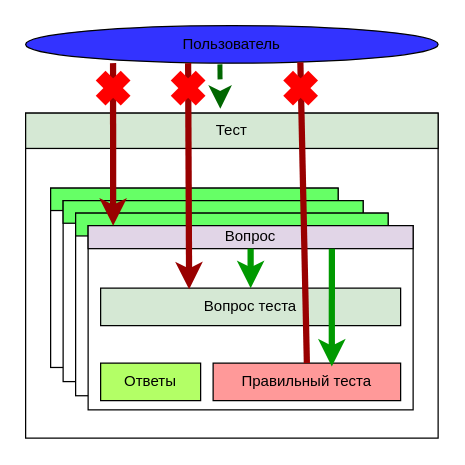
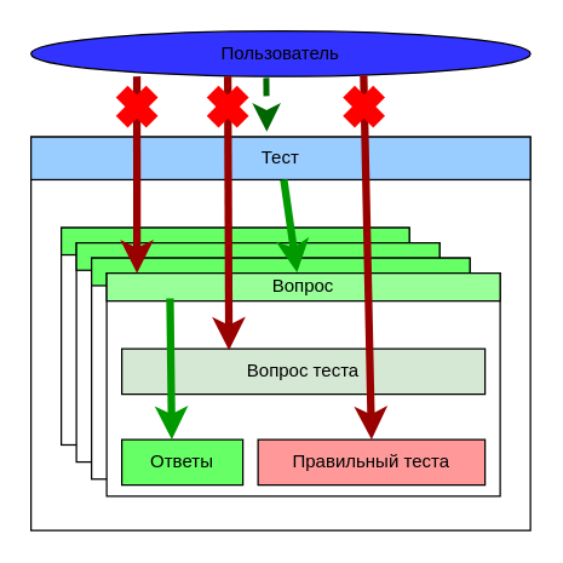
  <mxCell id="0" />
  <mxCell id="1" parent="0" />
  <mxCell id="2" value="Пользователь" style="ellipse;whiteSpace=wrap;html=1;fillColor=#3333FF;" vertex="1" parent="1"><mxGeometry x="20" y="20" width="330" height="30" as="geometry" /></mxCell>
  <mxCell id="3" value="" style="group;fillColor=#FFFFFF;" vertex="1" connectable="0" parent="1"><mxGeometry x="20" y="90" width="330" height="260" as="geometry" /></mxCell>
  <mxCell id="4" value="" style="rounded=0;whiteSpace=wrap;html=1;fillColor=#FFFFFF;" vertex="1" parent="3"><mxGeometry width="330" height="260" as="geometry" /></mxCell>
- <mxCell id="5" value="&lt;font color=&quot;#000000&quot;&gt;Тест&lt;/font&gt;" style="rounded=0;whiteSpace=wrap;html=1;fillColor=#d5e8d4;" vertex="1" parent="3"><mxGeometry width="330" height="28.261" as="geometry" /></mxCell>
+ <mxCell id="5" value="&lt;font color=&quot;#000000&quot;&gt;Тест&lt;/font&gt;" style="rounded=0;whiteSpace=wrap;html=1;fillColor=#99CCFF;" vertex="1" parent="3"><mxGeometry width="330" height="28.261" as="geometry" /></mxCell>
  <mxCell id="6" value="" style="group" vertex="1" connectable="0" parent="3"><mxGeometry x="20" y="60" width="230" height="143.48" as="geometry" /></mxCell>
  <mxCell id="7" value="" style="rounded=0;whiteSpace=wrap;html=1;" vertex="1" parent="6"><mxGeometry width="230.0" height="143.48" as="geometry" /></mxCell>
  <mxCell id="8" value="" style="rounded=0;whiteSpace=wrap;html=1;fillColor=#66FF66;" vertex="1" parent="6"><mxGeometry width="230.0" height="17.935" as="geometry" /></mxCell>
  <mxCell id="9" value="" style="group" vertex="1" connectable="0" parent="3"><mxGeometry x="30" y="70" width="240" height="144.78" as="geometry" /></mxCell>
  <mxCell id="10" value="" style="rounded=0;whiteSpace=wrap;html=1;" vertex="1" parent="9"><mxGeometry width="240" height="144.78" as="geometry" /></mxCell>
  <mxCell id="11" value="" style="rounded=0;whiteSpace=wrap;html=1;fillColor=#66FF66;" vertex="1" parent="9"><mxGeometry width="240" height="18.098" as="geometry" /></mxCell>
  <mxCell id="12" value="" style="group" vertex="1" connectable="0" parent="3"><mxGeometry x="40" y="80" width="270" height="157.39" as="geometry" /></mxCell>
  <mxCell id="13" value="" style="rounded=0;whiteSpace=wrap;html=1;" vertex="1" parent="12"><mxGeometry width="250" height="146.09" as="geometry" /></mxCell>
  <mxCell id="14" value="" style="rounded=0;whiteSpace=wrap;html=1;fillColor=#66FF66;" vertex="1" parent="12"><mxGeometry width="250" height="18.261" as="geometry" /></mxCell>
  <mxCell id="15" value="" style="group" vertex="1" connectable="0" parent="12"><mxGeometry x="10" y="10" width="260" height="147.39" as="geometry" /></mxCell>
  <mxCell id="16" value="" style="rounded=0;whiteSpace=wrap;html=1;" vertex="1" parent="15"><mxGeometry width="260" height="147.39" as="geometry" /></mxCell>
- <mxCell id="17" value="&lt;font color=&quot;#000000&quot;&gt;Вопрос&lt;/font&gt;" style="rounded=0;whiteSpace=wrap;html=1;fillColor=#e1d5e7;" vertex="1" parent="15"><mxGeometry width="260" height="18.424" as="geometry" /></mxCell>
+ <mxCell id="17" value="&lt;font color=&quot;#000000&quot;&gt;Вопрос&lt;/font&gt;" style="rounded=0;whiteSpace=wrap;html=1;fillColor=#99FF99;" vertex="1" parent="15"><mxGeometry width="260" height="18.424" as="geometry" /></mxCell>
  <mxCell id="18" value="&lt;font color=&quot;#000000&quot;&gt;Вопрос теста&lt;/font&gt;" style="rounded=0;whiteSpace=wrap;html=1;fillColor=#d5e8d4;" vertex="1" parent="15"><mxGeometry x="10" y="50" width="240" height="30" as="geometry" /></mxCell>
- <mxCell id="19" value="&lt;font color=&quot;#000000&quot;&gt;Ответы&lt;/font&gt;" style="rounded=0;whiteSpace=wrap;html=1;fillColor=#B3FF66;" vertex="1" parent="15"><mxGeometry x="10" y="110" width="80" height="30" as="geometry" /></mxCell>
+ <mxCell id="19" value="&lt;font color=&quot;#000000&quot;&gt;Ответы&lt;/font&gt;" style="rounded=0;whiteSpace=wrap;html=1;fillColor=#66ff66;" vertex="1" parent="15"><mxGeometry x="10" y="110" width="80" height="30" as="geometry" /></mxCell>
  <mxCell id="20" value="&lt;font color=&quot;#000000&quot;&gt;Правильный теста&lt;br&gt;&lt;/font&gt;" style="rounded=0;whiteSpace=wrap;html=1;fillColor=#FF9999;" vertex="1" parent="15"><mxGeometry x="100" y="110" width="150" height="30" as="geometry" /></mxCell>
- <mxCell id="21" value="" style="endArrow=classic;html=1;rounded=0;entryX=0.5;entryY=0;entryDx=0;entryDy=0;strokeWidth=5;strokeColor=#009900;" edge="1" parent="15" source="17" target="18"><mxGeometry width="50" height="50" relative="1" as="geometry"><mxPoint x="125.5" y="18" as="sourcePoint" /><mxPoint x="134.5" y="80" as="targetPoint" /></mxGeometry></mxCell>
- <mxCell id="23" value="" style="endArrow=classic;html=1;rounded=0;entryX=0.633;entryY=0.09;entryDx=0;entryDy=0;strokeWidth=5;strokeColor=#009900;exitX=0.75;exitY=1;exitDx=0;exitDy=0;entryPerimeter=0;" edge="1" parent="15" source="17" target="20"><mxGeometry width="50" height="50" relative="1" as="geometry"><mxPoint x="52" y="27" as="sourcePoint" /><mxPoint x="53" y="120" as="targetPoint" /></mxGeometry></mxCell>
+ <mxCell id="22" value="" style="endArrow=classic;html=1;rounded=0;entryX=0.413;entryY=-0.005;entryDx=0;entryDy=0;strokeWidth=5;strokeColor=#009900;exitX=0.161;exitY=0.907;exitDx=0;exitDy=0;exitPerimeter=0;entryPerimeter=0;" edge="1" parent="15" source="17" target="19"><mxGeometry width="50" height="50" relative="1" as="geometry"><mxPoint x="140" y="28" as="sourcePoint" /><mxPoint x="140" y="60" as="targetPoint" /></mxGeometry></mxCell>
+ <mxCell id="24" value="" style="endArrow=classic;html=1;rounded=0;entryX=0.484;entryY=-0.023;entryDx=0;entryDy=0;entryPerimeter=0;strokeWidth=5;strokeColor=#009900;" edge="1" parent="3" source="5" target="17"><mxGeometry width="50" height="50" relative="1" as="geometry"><mxPoint x="310" y="170" as="sourcePoint" /><mxPoint x="360" y="120" as="targetPoint" /></mxGeometry></mxCell>
  <mxCell id="25" value="" style="endArrow=classic;html=1;rounded=0;strokeWidth=5;strokeColor=#990000;exitX=0.212;exitY=1;exitDx=0;exitDy=0;exitPerimeter=0;" edge="1" parent="3" source="2"><mxGeometry width="50" height="50" relative="1" as="geometry"><mxPoint x="60" y="-40" as="sourcePoint" /><mxPoint x="70" y="90" as="targetPoint" /></mxGeometry></mxCell>
  <mxCell id="26" value="" style="endArrow=classic;html=1;rounded=0;strokeWidth=5;strokeColor=#990000;exitX=0.212;exitY=1;exitDx=0;exitDy=0;exitPerimeter=0;entryX=0.295;entryY=0.033;entryDx=0;entryDy=0;entryPerimeter=0;" edge="1" parent="3" target="18"><mxGeometry width="50" height="50" relative="1" as="geometry"><mxPoint x="130" y="-40" as="sourcePoint" /><mxPoint x="130" y="90" as="targetPoint" /></mxGeometry></mxCell>
  <mxCell id="27" value="" style="endArrow=classic;html=1;rounded=0;exitX=0.471;exitY=1.033;exitDx=0;exitDy=0;exitPerimeter=0;entryX=0.472;entryY=-0.126;entryDx=0;entryDy=0;entryPerimeter=0;strokeWidth=4;strokeColor=#006600;dashed=1;" edge="1" parent="1" source="2" target="5"><mxGeometry width="50" height="50" relative="1" as="geometry"><mxPoint x="330" y="260" as="sourcePoint" /><mxPoint x="380" y="210" as="targetPoint" /></mxGeometry></mxCell>
- <mxCell id="28" value="" style="endArrow=none;html=1;rounded=0;strokeWidth=5;strokeColor=#990000;exitX=0.666;exitY=0.976;exitDx=0;exitDy=0;exitPerimeter=0;entryX=0.5;entryY=0;entryDx=0;entryDy=0;" edge="1" parent="1" source="2" target="20"><mxGeometry width="50" height="50" relative="1" as="geometry"><mxPoint x="250" y="50" as="sourcePoint" /><mxPoint x="250" y="180" as="targetPoint" /></mxGeometry></mxCell>
+ <mxCell id="28" value="" style="endArrow=classic;html=1;rounded=0;strokeWidth=5;strokeColor=#990000;exitX=0.666;exitY=0.976;exitDx=0;exitDy=0;exitPerimeter=0;entryX=0.5;entryY=0;entryDx=0;entryDy=0;" edge="1" parent="1" source="2" target="20"><mxGeometry width="50" height="50" relative="1" as="geometry"><mxPoint x="250" y="50" as="sourcePoint" /><mxPoint x="250" y="180" as="targetPoint" /></mxGeometry></mxCell>
  <mxCell id="29" value="" style="group" vertex="1" connectable="0" parent="1"><mxGeometry x="80" y="60" width="20" height="20" as="geometry" /></mxCell>
  <mxCell id="30" value="" style="endArrow=none;html=1;rounded=0;strokeColor=#FF0000;strokeWidth=11;" edge="1" parent="29"><mxGeometry width="50" height="50" relative="1" as="geometry"><mxPoint x="20" y="20" as="sourcePoint" /><mxPoint as="targetPoint" /></mxGeometry></mxCell>
  <mxCell id="31" value="" style="endArrow=none;html=1;rounded=0;strokeColor=#FF0000;strokeWidth=11;" edge="1" parent="29"><mxGeometry width="50" height="50" relative="1" as="geometry"><mxPoint y="20" as="sourcePoint" /><mxPoint x="20" as="targetPoint" /><Array as="points" /></mxGeometry></mxCell>
  <mxCell id="32" value="" style="group" vertex="1" connectable="0" parent="1"><mxGeometry x="230" y="60" width="20" height="20" as="geometry" /></mxCell>
  <mxCell id="33" value="" style="endArrow=none;html=1;rounded=0;strokeColor=#FF0000;strokeWidth=11;" edge="1" parent="32"><mxGeometry width="50" height="50" relative="1" as="geometry"><mxPoint x="20" y="20" as="sourcePoint" /><mxPoint as="targetPoint" /></mxGeometry></mxCell>
  <mxCell id="34" value="" style="endArrow=none;html=1;rounded=0;strokeColor=#FF0000;strokeWidth=11;" edge="1" parent="32"><mxGeometry width="50" height="50" relative="1" as="geometry"><mxPoint y="20" as="sourcePoint" /><mxPoint x="20" as="targetPoint" /><Array as="points" /></mxGeometry></mxCell>
  <mxCell id="35" value="" style="group" vertex="1" connectable="0" parent="1"><mxGeometry x="140" y="60" width="20" height="20" as="geometry" /></mxCell>
  <mxCell id="36" value="" style="endArrow=none;html=1;rounded=0;strokeColor=#FF0000;strokeWidth=11;" edge="1" parent="35"><mxGeometry width="50" height="50" relative="1" as="geometry"><mxPoint x="20" y="20" as="sourcePoint" /><mxPoint as="targetPoint" /></mxGeometry></mxCell>
  <mxCell id="37" value="" style="endArrow=none;html=1;rounded=0;strokeColor=#FF0000;strokeWidth=11;" edge="1" parent="35"><mxGeometry width="50" height="50" relative="1" as="geometry"><mxPoint y="20" as="sourcePoint" /><mxPoint x="20" as="targetPoint" /><Array as="points" /></mxGeometry></mxCell>
